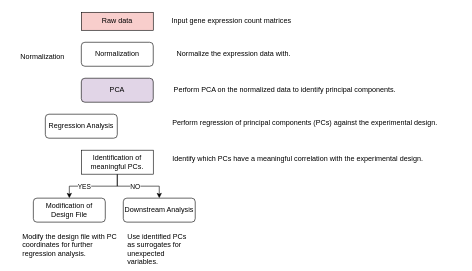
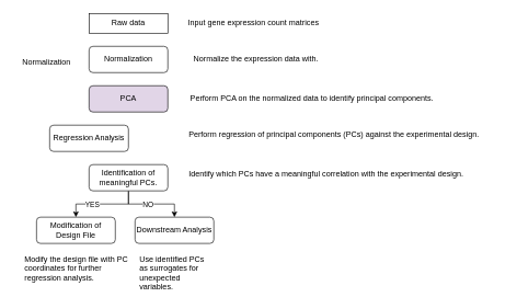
  <mxCell id="0" />
  <mxCell id="1" parent="0" />
  <mxCell id="2" value="Normalization" style="rounded=1;whiteSpace=wrap;html=1;fontSize=12;glass=0;strokeWidth=1;shadow=0;" parent="1" vertex="1"><mxGeometry x="135" y="70" width="120" height="40" as="geometry" /></mxCell>
  <mxCell id="3" value="PCA" style="rounded=1;whiteSpace=wrap;html=1;fontSize=12;glass=0;strokeWidth=1;shadow=0;fillColor=#e1d5e7;" parent="1" vertex="1"><mxGeometry x="135" y="130" width="120" height="40" as="geometry" /></mxCell>
  <mxCell id="4" value="Input gene expression count matrices" style="text;html=1;align=center;verticalAlign=middle;resizable=0;points=[];autosize=1;strokeColor=none;fillColor=none;" vertex="1" parent="1"><mxGeometry x="275" y="20" width="220" height="30" as="geometry" /></mxCell>
  <mxCell id="5" value="Normalization" style="text;html=1;align=center;verticalAlign=middle;resizable=0;points=[];autosize=1;strokeColor=none;fillColor=none;" vertex="1" parent="1"><mxGeometry x="20" y="80" width="100" height="30" as="geometry" /></mxCell>
- <mxCell id="6" value="Raw data" style="rounded=0;whiteSpace=wrap;html=1;fillColor=#f8cecc;" vertex="1" parent="1"><mxGeometry x="135" y="20" width="120" height="30" as="geometry" /></mxCell>
+ <mxCell id="6" value="Raw data" style="rounded=0;whiteSpace=wrap;html=1;" vertex="1" parent="1"><mxGeometry x="135" y="20" width="120" height="30" as="geometry" /></mxCell>
  <mxCell id="7" value="Regression Analysis" style="rounded=1;whiteSpace=wrap;html=1;fontSize=12;glass=0;strokeWidth=1;shadow=0;" vertex="1" parent="1"><mxGeometry x="75" y="190" width="120" height="40" as="geometry" /></mxCell>
  <mxCell id="8" style="edgeStyle=orthogonalEdgeStyle;rounded=0;orthogonalLoop=1;jettySize=auto;html=1;exitX=0.5;exitY=1;exitDx=0;exitDy=0;" edge="1" parent="1" source="12" target="18"><mxGeometry relative="1" as="geometry" /></mxCell>
  <mxCell id="9" value="YES" style="edgeLabel;html=1;align=center;verticalAlign=middle;resizable=0;points=[];" vertex="1" connectable="0" parent="8"><mxGeometry x="0.267" y="1" relative="1" as="geometry"><mxPoint as="offset" /></mxGeometry></mxCell>
  <mxCell id="10" style="edgeStyle=orthogonalEdgeStyle;rounded=0;orthogonalLoop=1;jettySize=auto;html=1;exitX=0.5;exitY=1;exitDx=0;exitDy=0;entryX=0.5;entryY=0;entryDx=0;entryDy=0;" edge="1" parent="1" source="12" target="17"><mxGeometry relative="1" as="geometry" /></mxCell>
  <mxCell id="11" value="NO" style="edgeLabel;html=1;align=center;verticalAlign=middle;resizable=0;points=[];" vertex="1" connectable="0" parent="10"><mxGeometry x="-0.109" y="-1" relative="1" as="geometry"><mxPoint as="offset" /></mxGeometry></mxCell>
- <mxCell id="12" value="Identification of meaningful PCs." style="whiteSpace=wrap;html=1;fontSize=12;glass=0;strokeWidth=1;shadow=0;rounded=0;" vertex="1" parent="1"><mxGeometry x="135" y="250" width="120" height="40" as="geometry" /></mxCell>
+ <mxCell id="12" value="Identification of meaningful PCs." style="rounded=1;whiteSpace=wrap;html=1;fontSize=12;glass=0;strokeWidth=1;shadow=0;" vertex="1" parent="1"><mxGeometry x="135" y="250" width="120" height="40" as="geometry" /></mxCell>
  <mxCell id="13" value="Normalize the expression data with." style="text;html=1;align=center;verticalAlign=middle;resizable=0;points=[];autosize=1;strokeColor=none;fillColor=none;" vertex="1" parent="1"><mxGeometry x="279" y="75" width="220" height="30" as="geometry" /></mxCell>
  <mxCell id="14" value="Perform PCA on the normalized data to identify principal components." style="text;html=1;align=center;verticalAlign=middle;resizable=0;points=[];autosize=1;strokeColor=none;fillColor=none;" vertex="1" parent="1"><mxGeometry x="279" y="135" width="390" height="30" as="geometry" /></mxCell>
  <mxCell id="15" value="Perform regression of principal components (PCs) against the experimental design." style="text;whiteSpace=wrap;html=1;" vertex="1" parent="1"><mxGeometry x="285" y="190" width="480" height="40" as="geometry" /></mxCell>
  <mxCell id="16" value="Identify which PCs have a meaningful correlation with the experimental design." style="text;whiteSpace=wrap;html=1;" vertex="1" parent="1"><mxGeometry x="285" y="250" width="450" height="40" as="geometry" /></mxCell>
  <mxCell id="17" value="Downstream Analysis" style="rounded=1;whiteSpace=wrap;html=1;fontSize=12;glass=0;strokeWidth=1;shadow=0;" vertex="1" parent="1"><mxGeometry x="205" y="330" width="120" height="40" as="geometry" /></mxCell>
  <mxCell id="18" value="Modification of Design File" style="rounded=1;whiteSpace=wrap;html=1;fontSize=12;glass=0;strokeWidth=1;shadow=0;" vertex="1" parent="1"><mxGeometry x="55" y="330" width="120" height="40" as="geometry" /></mxCell>
  <mxCell id="19" value="Use identified PCs as surrogates for unexpected variables." style="text;whiteSpace=wrap;html=1;" vertex="1" parent="1"><mxGeometry x="210" y="380" width="115" height="40" as="geometry" /></mxCell>
  <mxCell id="20" value="&lt;span style=&quot;background-color: initial;&quot;&gt;Modify the design file with PC coordinates for further regression analysis.&lt;/span&gt;" style="text;whiteSpace=wrap;html=1;" vertex="1" parent="1"><mxGeometry x="35" y="380" width="170" height="50" as="geometry" /></mxCell>
